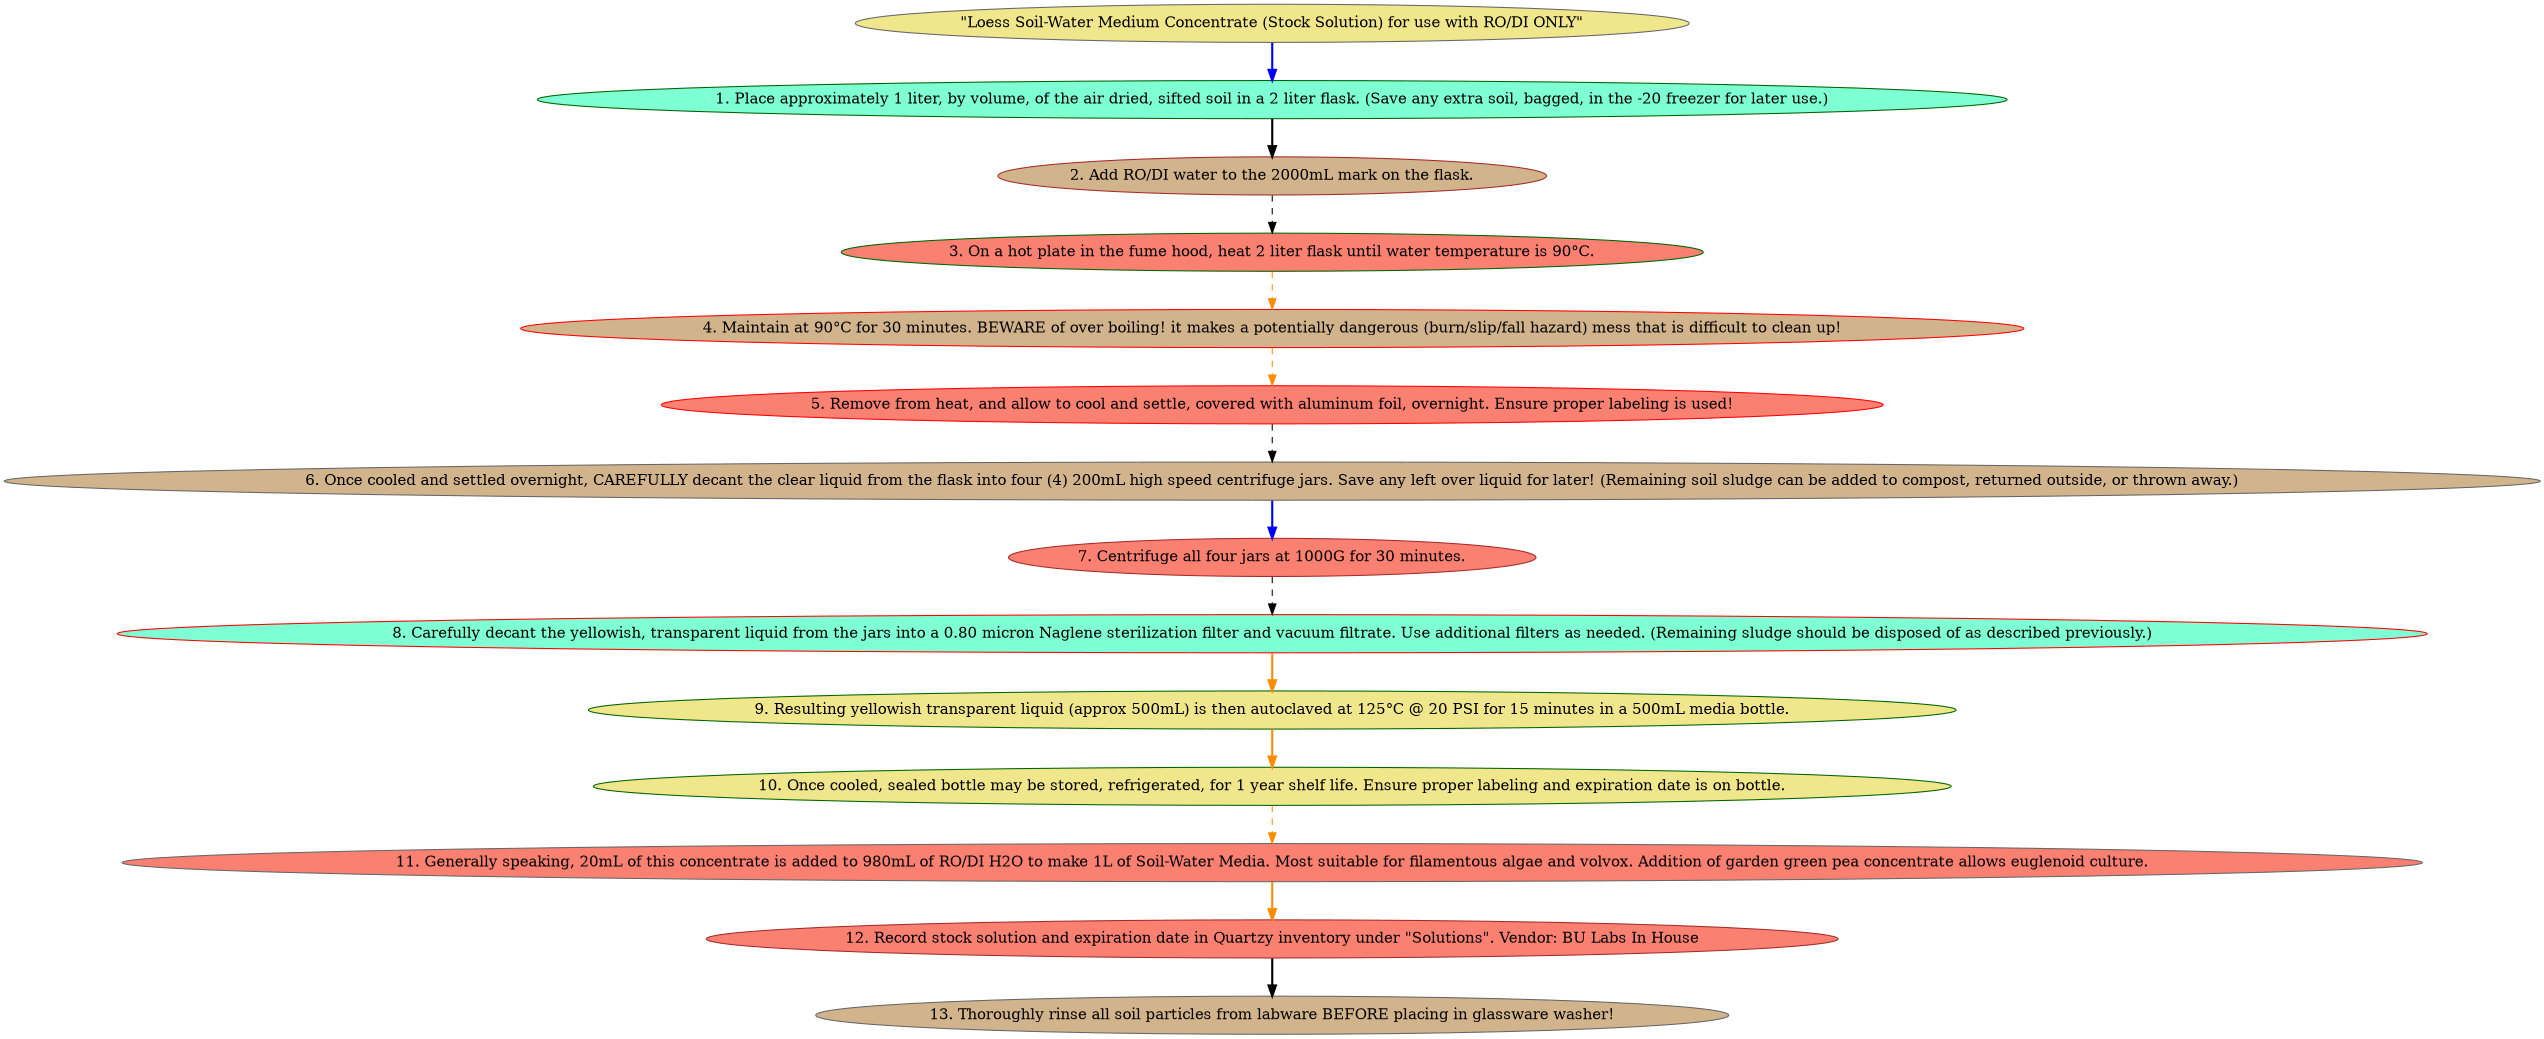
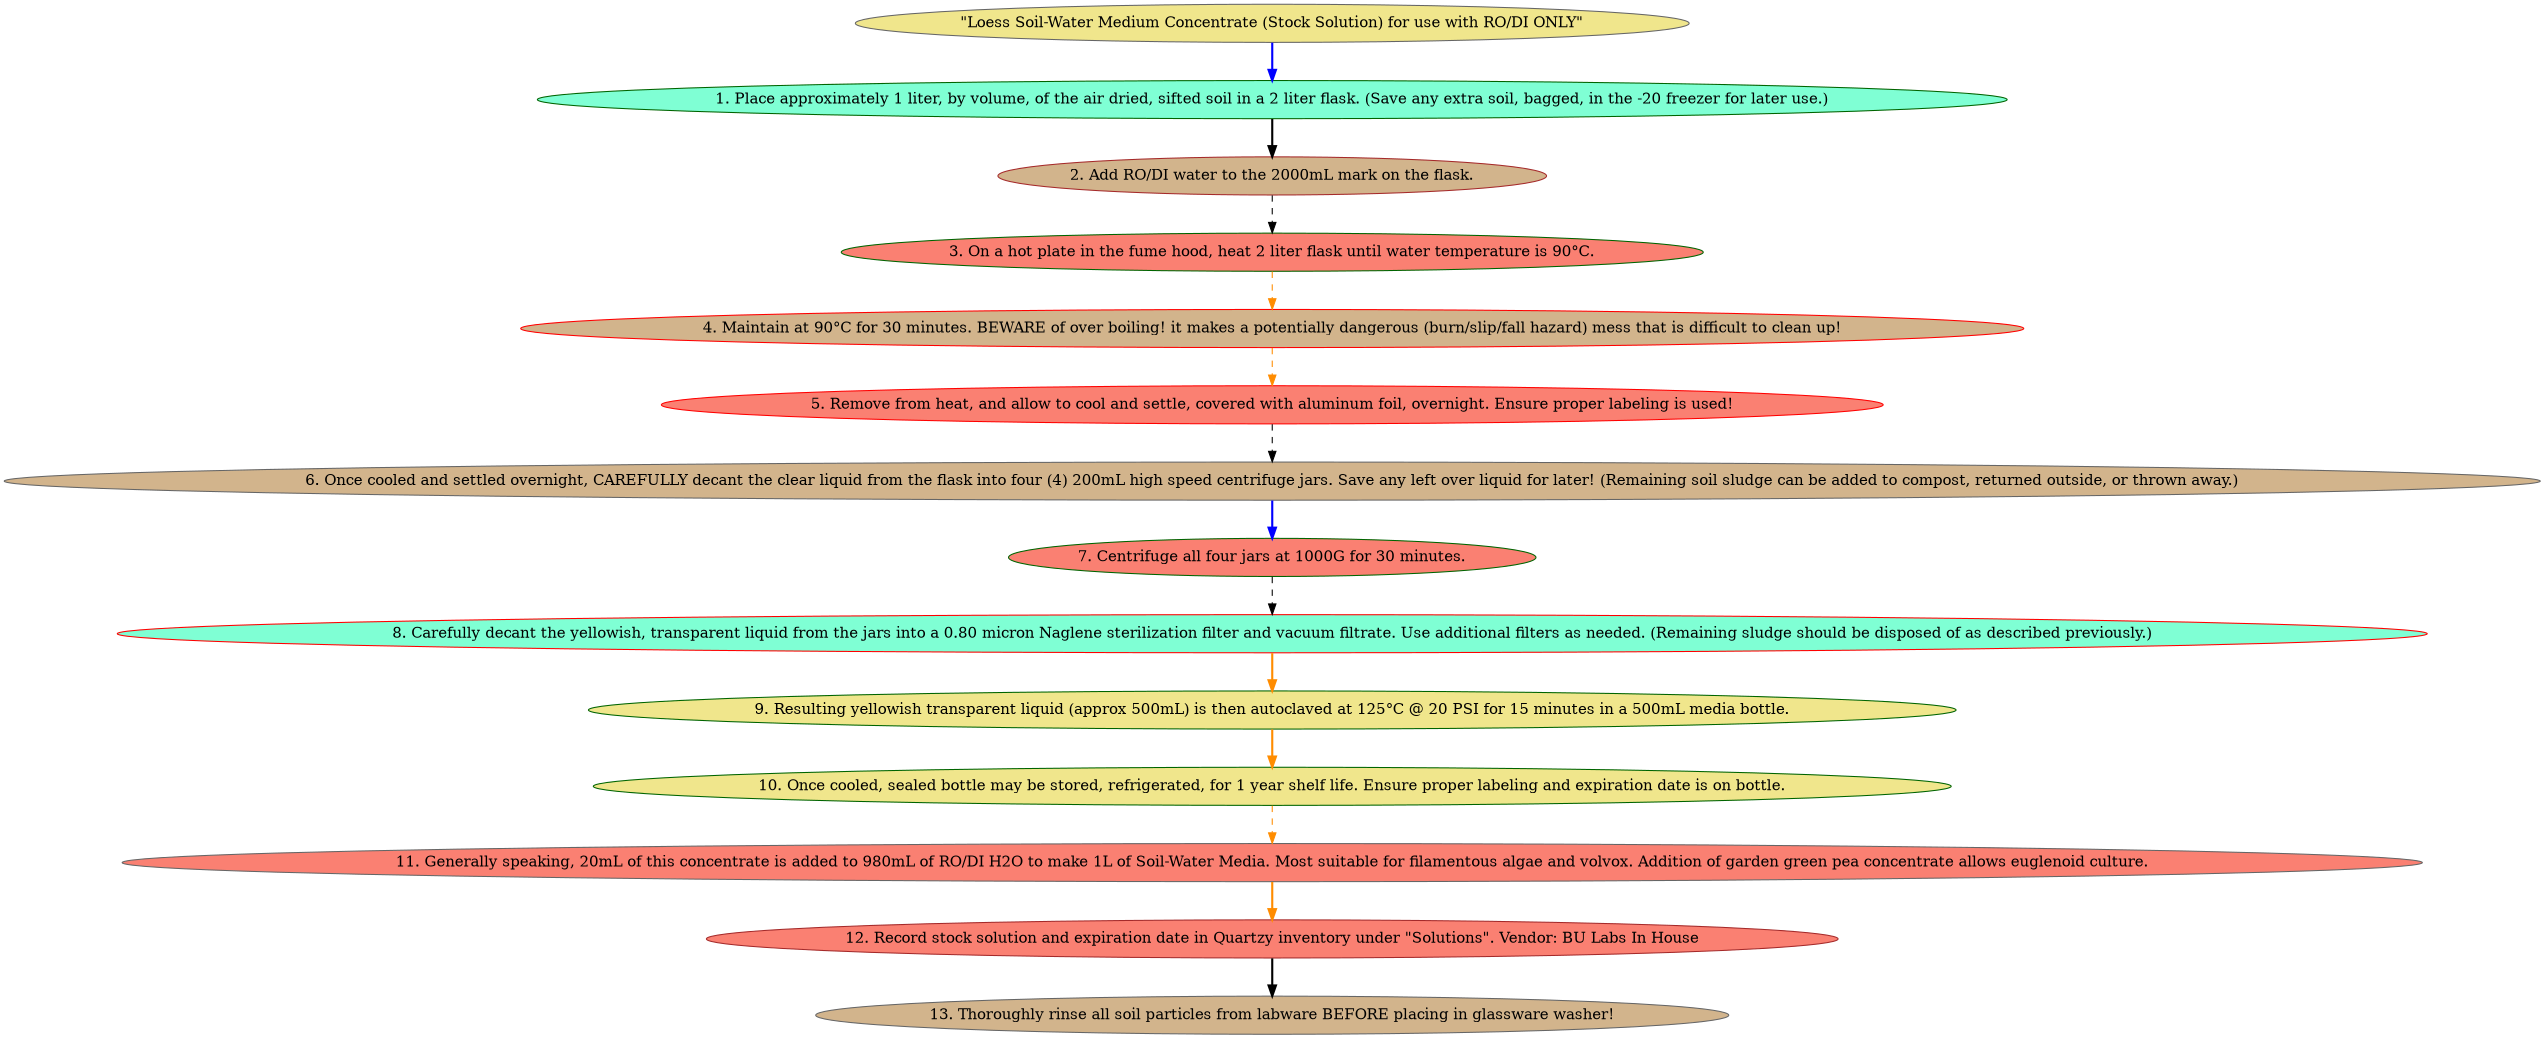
  digraph {
    node [style=filled fillcolor=salmon color=gray40]
    edge [color=darkorange style=bold]
    n1 [label="\"Loess Soil-Water Medium Concentrate (Stock Solution) for use with RO/DI ONLY\"" fillcolor=khaki]
    n2 [label="1. Place approximately 1 liter, by volume, of the air dried, sifted soil in a 2 liter flask. (Save any extra soil, bagged, in the -20 freezer for later use.)" fillcolor=aquamarine color=darkgreen]
    n3 [label="2. Add RO/DI water to the 2000mL mark on the flask." fillcolor=tan color=brown]
    n4 [label="3. On a hot plate in the fume hood, heat 2 liter flask until water temperature is 90°C." color=darkgreen]
    n5 [label="4. Maintain at 90°C for 30 minutes. BEWARE of over boiling! it makes a potentially dangerous (burn/slip/fall hazard) mess that is difficult to clean up!" fillcolor=tan color=red]
    n6 [label="5. Remove from heat, and allow to cool and settle, covered with aluminum foil, overnight. Ensure proper labeling is used!" color=red]
    n7 [label="6. Once cooled and settled overnight, CAREFULLY decant the clear liquid from the flask into four (4) 200mL high speed centrifuge jars. Save any left over liquid for later! (Remaining soil sludge can be added to compost, returned outside, or thrown away.)" fillcolor=tan]
-   n8 [label="7. Centrifuge all four jars at 1000G for 30 minutes." color=brown]
+   n8 [label="7. Centrifuge all four jars at 1000G for 30 minutes." color=darkgreen]
    n9 [label="8. Carefully decant the yellowish, transparent liquid from the jars into a 0.80 micron Naglene sterilization filter and vacuum filtrate. Use additional filters as needed. (Remaining sludge should be disposed of as described previously.)" fillcolor=aquamarine color=red]
    n10 [label="9. Resulting yellowish transparent liquid (approx 500mL) is then autoclaved at 125°C @ 20 PSI for 15 minutes in a 500mL media bottle." fillcolor=khaki color=darkgreen]
    n11 [label="10. Once cooled, sealed bottle may be stored, refrigerated, for 1 year shelf life. Ensure proper labeling and expiration date is on bottle." fillcolor=khaki color=darkgreen]
    n12 [label="11. Generally speaking, 20mL of this concentrate is added to 980mL of RO/DI H2O to make 1L of Soil-Water Media. Most suitable for filamentous algae and volvox. Addition of garden green pea concentrate allows euglenoid culture."]
    n13 [label="12. Record stock solution and expiration date in Quartzy inventory under \"Solutions\". Vendor: BU Labs In House" color=brown]
    n14 [label="13. Thoroughly rinse all soil particles from labware BEFORE placing in glassware washer!" fillcolor=tan]
    n1 -> n2 [color=blue]
    n2 -> n3 [color=black]
    n3 -> n4 [color=black style=dashed]
    n4 -> n5 [style=dashed]
    n5 -> n6 [style=dashed]
    n6 -> n7 [color=black style=dashed]
    n7 -> n8 [color=blue]
    n8 -> n9 [color=black style=dashed]
    n9 -> n10
    n10 -> n11
    n11 -> n12 [style=dashed]
    n12 -> n13
    n13 -> n14 [color=black]
  }
